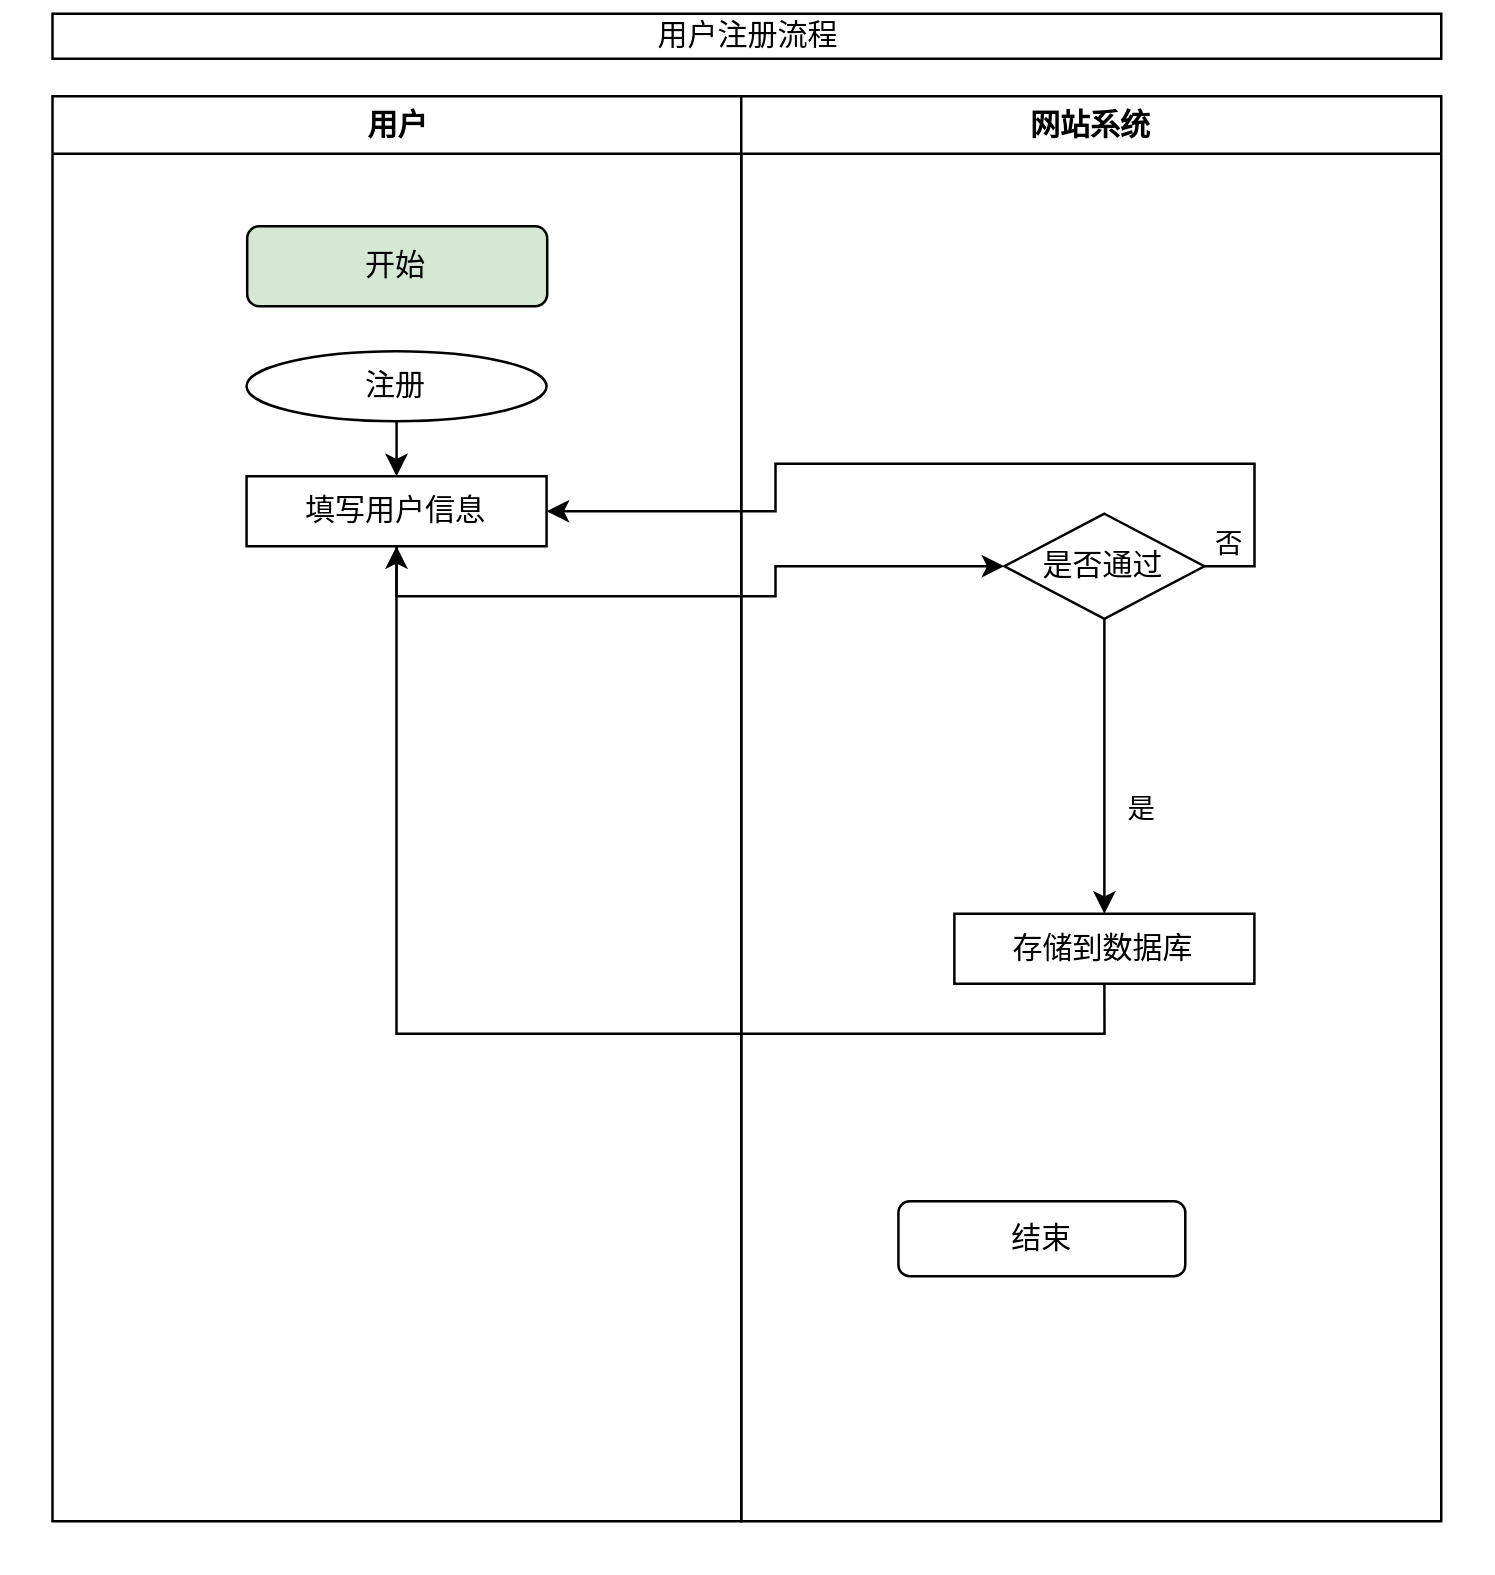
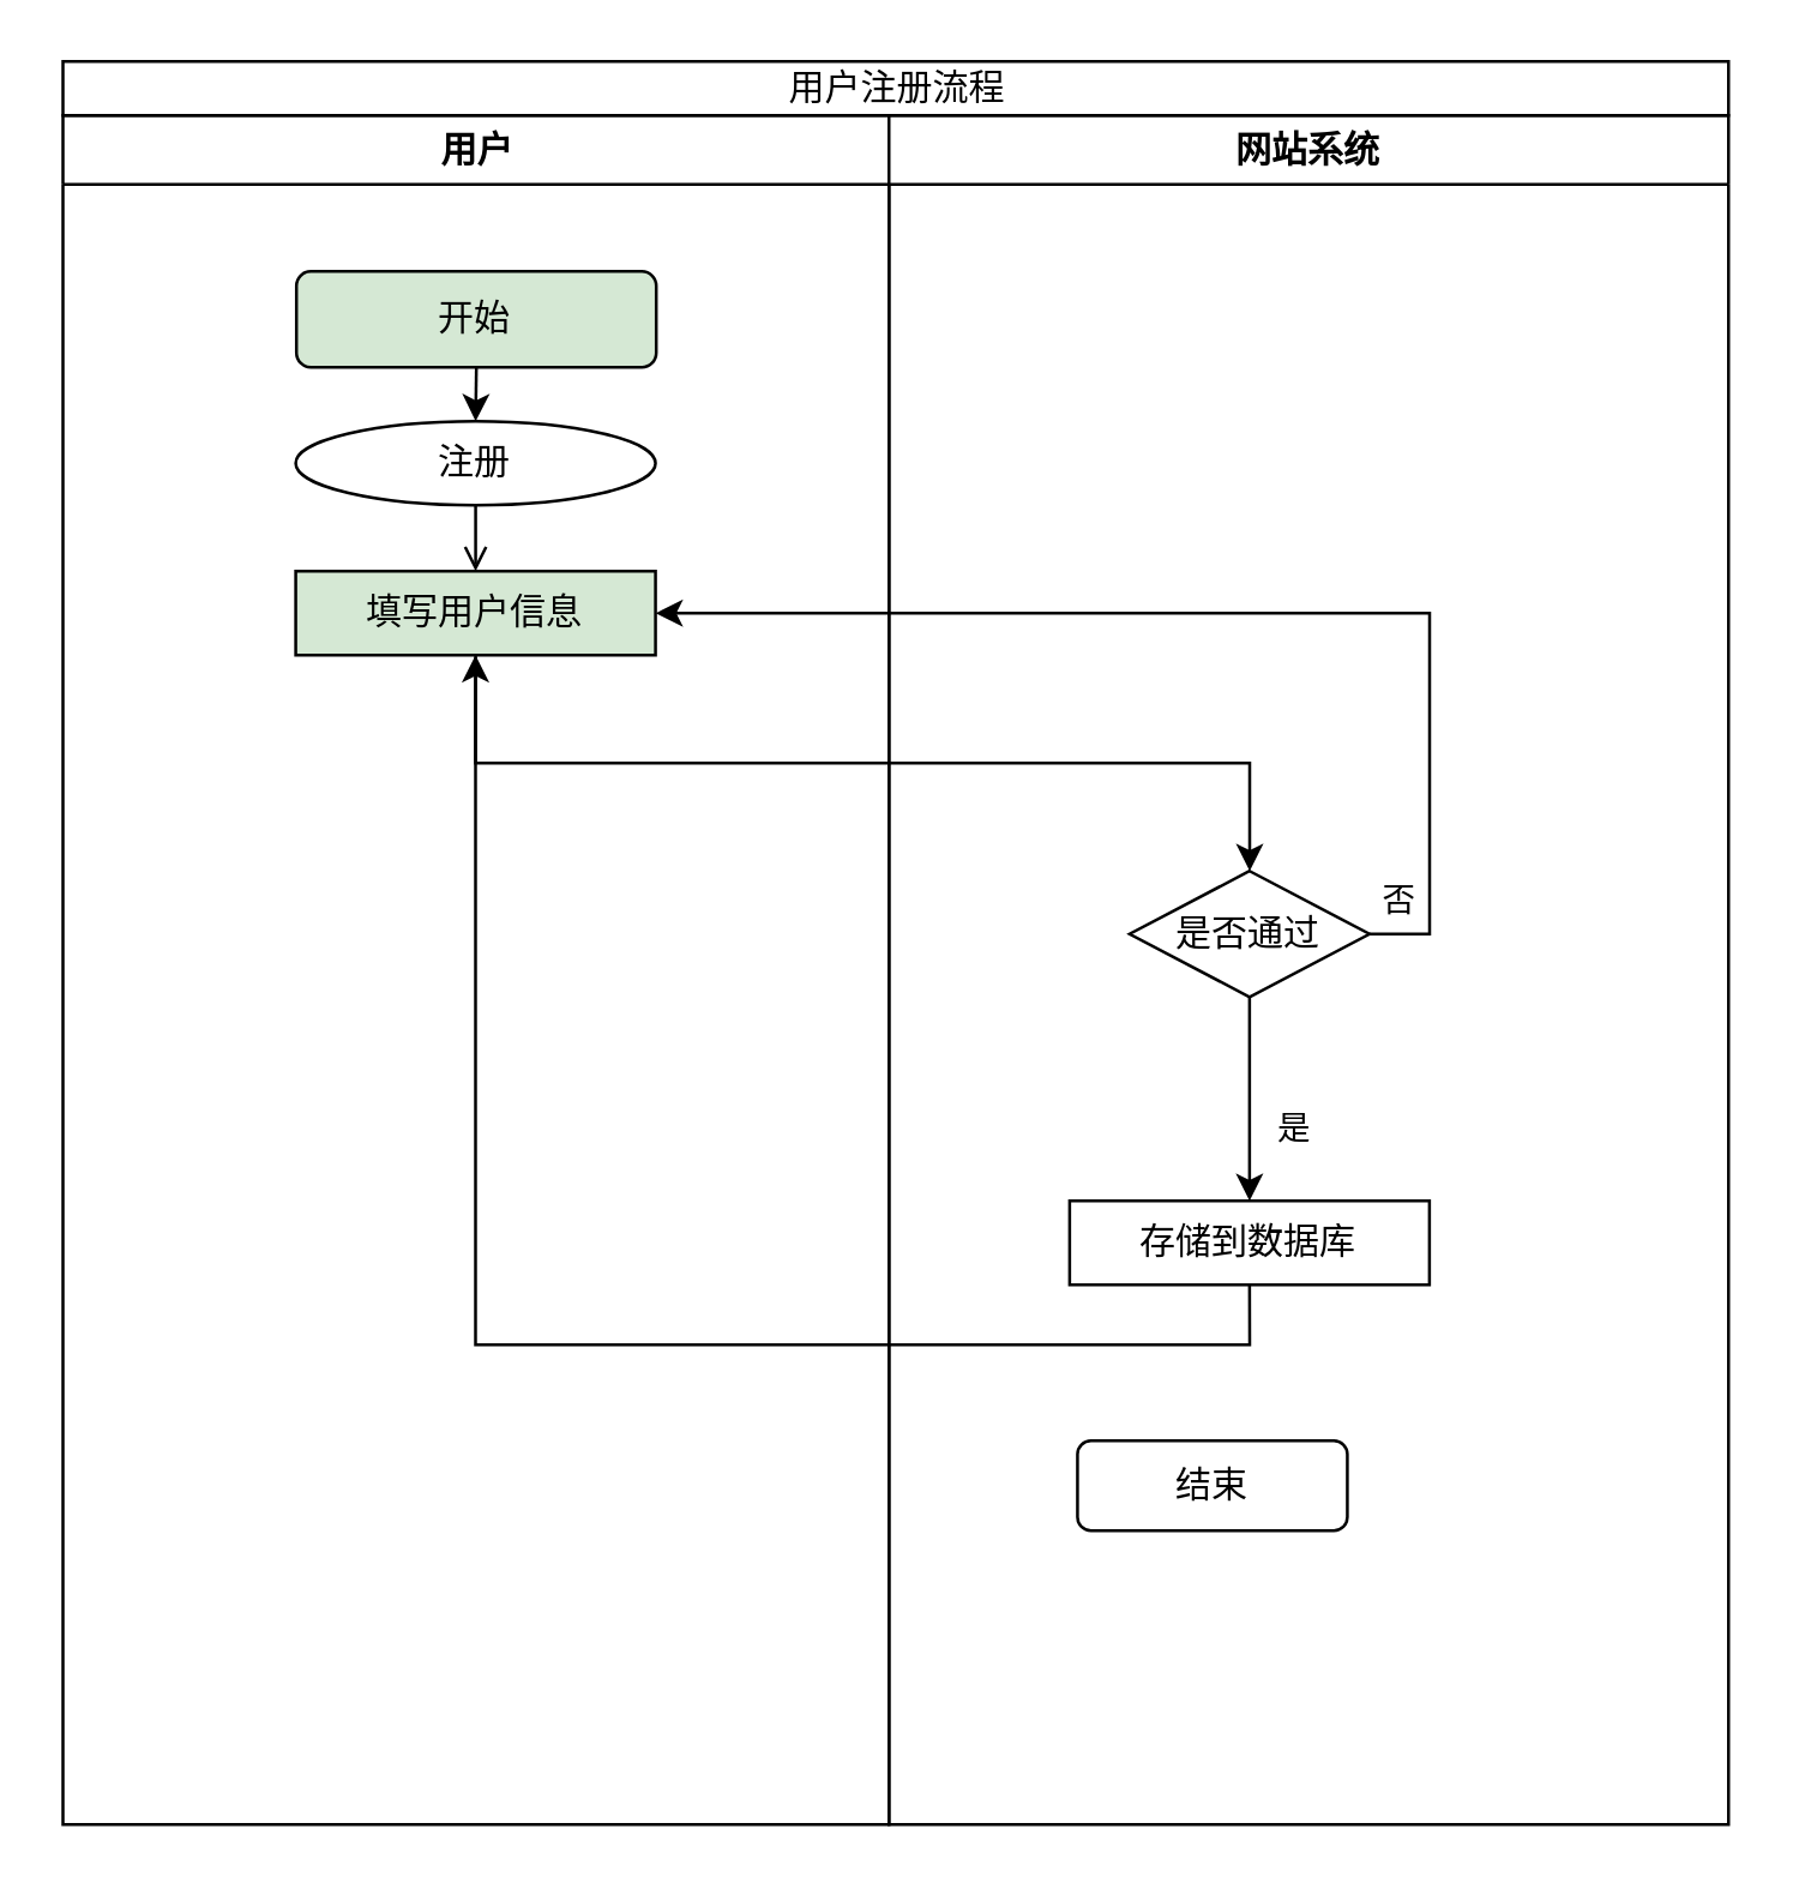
  <mxCell id="0" />
  <mxCell id="1" parent="0" />
  <mxCell id="2" value="用户" style="swimlane;whiteSpace=wrap;startSize=23;strokeColor=#000000;" vertex="1" parent="1"><mxGeometry x="20.5" y="38" width="275.5" height="570" as="geometry" /></mxCell>
+ <mxCell id="3" style="edgeStyle=orthogonalEdgeStyle;rounded=0;orthogonalLoop=1;jettySize=auto;html=1;exitX=0.5;exitY=1;exitDx=0;exitDy=0;entryX=0.5;entryY=0;entryDx=0;entryDy=0;" edge="1" parent="2" source="4" target="6"><mxGeometry relative="1" as="geometry" /></mxCell>
  <mxCell id="4" value="开始" style="rounded=1;whiteSpace=wrap;html=1;fillColor=#d5e8d4;" vertex="1" parent="2"><mxGeometry x="77.88" y="52" width="120" height="32" as="geometry" /></mxCell>
- <mxCell id="5" style="edgeStyle=orthogonalEdgeStyle;rounded=0;orthogonalLoop=1;jettySize=auto;html=1;exitX=0.5;exitY=1;exitDx=0;exitDy=0;entryX=0.5;entryY=0;entryDx=0;entryDy=0;" edge="1" parent="2" source="6" target="7"><mxGeometry relative="1" as="geometry" /></mxCell>
+ <mxCell id="5" style="edgeStyle=orthogonalEdgeStyle;rounded=0;orthogonalLoop=1;jettySize=auto;html=1;exitX=0.5;exitY=1;exitDx=0;exitDy=0;entryX=0.5;entryY=0;entryDx=0;entryDy=0;endArrow=open;" edge="1" parent="2" source="6" target="7"><mxGeometry relative="1" as="geometry" /></mxCell>
  <mxCell id="6" value="注册" style="ellipse;whiteSpace=wrap;html=1;" vertex="1" parent="2"><mxGeometry x="77.63" y="102" width="120" height="28" as="geometry" /></mxCell>
- <mxCell id="7" value="填写用户信息" style="rounded=0;whiteSpace=wrap;html=1;" vertex="1" parent="2"><mxGeometry x="77.63" y="152" width="120" height="28" as="geometry" /></mxCell>
+ <mxCell id="7" value="填写用户信息" style="rounded=0;whiteSpace=wrap;html=1;fillColor=#d5e8d4;" vertex="1" parent="2"><mxGeometry x="77.63" y="152" width="120" height="28" as="geometry" /></mxCell>
  <mxCell id="8" value="网站系统" style="swimlane;whiteSpace=wrap;strokeColor=#000000;" vertex="1" parent="1"><mxGeometry x="296" y="38" width="280" height="570" as="geometry" /></mxCell>
- <mxCell id="9" value="结束" style="rounded=1;whiteSpace=wrap;html=1;strokeColor=#000000;" vertex="1" parent="8"><mxGeometry x="62.87" y="442" width="114.75" height="30" as="geometry" /></mxCell>
+ <mxCell id="9" value="结束" style="rounded=1;whiteSpace=wrap;html=1;strokeColor=#000000;" vertex="1" parent="8"><mxGeometry x="62.87" y="442" width="90" height="30" as="geometry" /></mxCell>
  <mxCell id="10" style="edgeStyle=orthogonalEdgeStyle;rounded=0;orthogonalLoop=1;jettySize=auto;html=1;exitX=0.5;exitY=1;exitDx=0;exitDy=0;strokeColor=#000000;" edge="1" parent="8" source="12" target="7"><mxGeometry relative="1" as="geometry"><mxPoint x="137.63" y="476" as="sourcePoint" /></mxGeometry></mxCell>
- <mxCell id="11" value="是否通过" style="rhombus;whiteSpace=wrap;html=1;strokeColor=#000000;" vertex="1" parent="8"><mxGeometry x="105.25" y="167" width="80" height="42" as="geometry" /></mxCell>
- <mxCell id="12" value="存储到数据库" style="rounded=0;whiteSpace=wrap;html=1;" vertex="1" parent="8"><mxGeometry x="85.25" y="327" width="120" height="28" as="geometry" /></mxCell>
+ <mxCell id="11" value="是否通过" style="rhombus;whiteSpace=wrap;html=1;strokeColor=#000000;" vertex="1" parent="8"><mxGeometry x="80.25" y="252" width="80" height="42" as="geometry" /></mxCell>
+ <mxCell id="12" value="存储到数据库" style="rounded=0;whiteSpace=wrap;html=1;" vertex="1" parent="8"><mxGeometry x="60.25" y="362" width="120" height="28" as="geometry" /></mxCell>
  <mxCell id="13" value="是" style="edgeStyle=orthogonalEdgeStyle;rounded=0;orthogonalLoop=1;jettySize=auto;html=1;exitX=0.5;exitY=1;exitDx=0;exitDy=0;strokeColor=#000000;entryX=0.5;entryY=0;entryDx=0;entryDy=0;" edge="1" parent="8" source="11" target="12"><mxGeometry x="0.286" y="15" relative="1" as="geometry"><mxPoint x="120" y="333" as="targetPoint" /><mxPoint as="offset" /></mxGeometry></mxCell>
- <mxCell id="14" value="用户注册流程" style="rounded=0;whiteSpace=wrap;html=1;" vertex="1" parent="1"><mxGeometry x="20.5" y="5" width="555.5" height="18" as="geometry" /></mxCell>
+ <mxCell id="14" value="用户注册流程" style="rounded=0;whiteSpace=wrap;html=1;" vertex="1" parent="1"><mxGeometry x="20.5" y="20" width="555.5" height="18" as="geometry" /></mxCell>
  <mxCell id="15" style="edgeStyle=orthogonalEdgeStyle;rounded=0;orthogonalLoop=1;jettySize=auto;html=1;exitX=0.5;exitY=1;exitDx=0;exitDy=0;" edge="1" parent="1" source="7" target="11"><mxGeometry relative="1" as="geometry" /></mxCell>
  <mxCell id="16" value="否" style="edgeStyle=orthogonalEdgeStyle;rounded=0;orthogonalLoop=1;jettySize=auto;html=1;exitX=1;exitY=0.5;exitDx=0;exitDy=0;entryX=1;entryY=0.5;entryDx=0;entryDy=0;" edge="1" parent="1" source="11" target="7"><mxGeometry x="-0.839" y="10" relative="1" as="geometry"><mxPoint as="offset" /></mxGeometry></mxCell>
